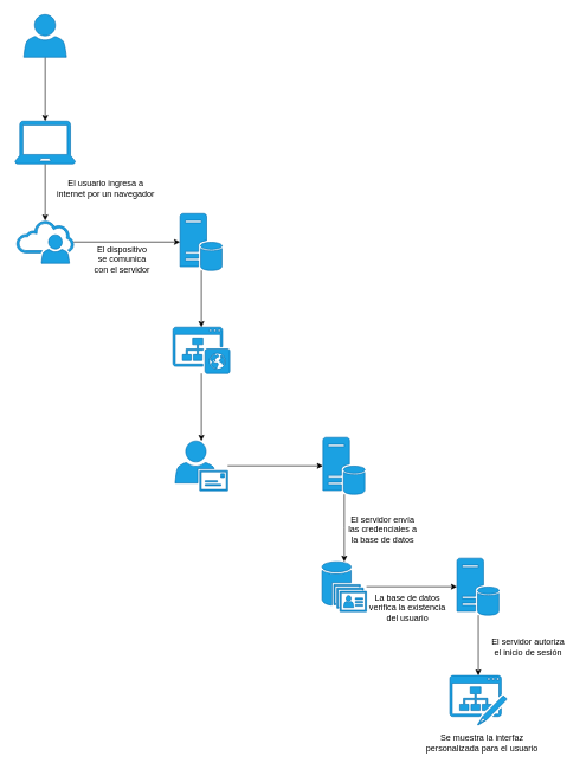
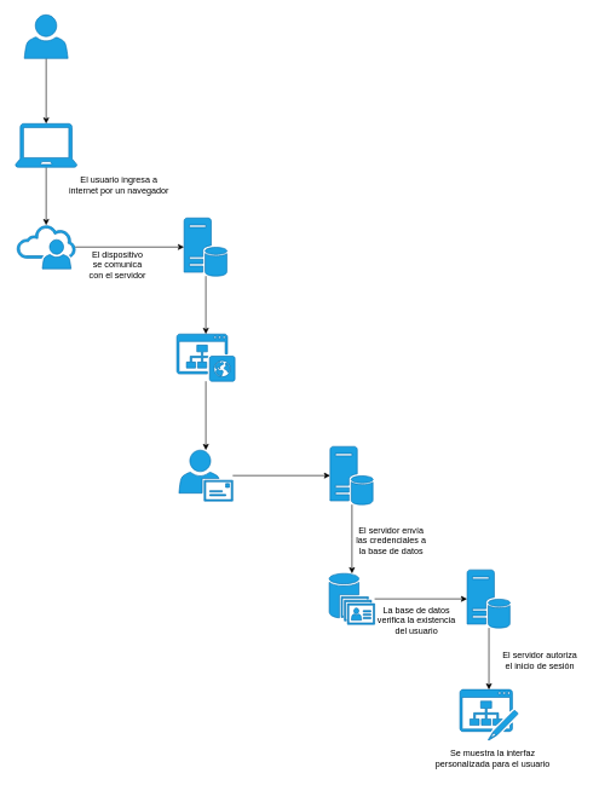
  <mxCell id="0" />
  <mxCell id="1" parent="0" />
  <mxCell id="2" style="edgeStyle=orthogonalEdgeStyle;rounded=0;orthogonalLoop=1;jettySize=auto;html=1;" edge="1" parent="1" source="3" target="7"><mxGeometry relative="1" as="geometry" /></mxCell>
  <mxCell id="3" value="" style="pointerEvents=1;shadow=0;dashed=0;html=1;labelPosition=center;verticalLabelPosition=bottom;verticalAlign=top;outlineConnect=0;align=center;shape=mxgraph.office.users.user;fillColor=#1ba1e2;strokeColor=#006EAF;fontColor=#ffffff;" vertex="1" parent="1"><mxGeometry x="33" y="20" width="60" height="60" as="geometry" /></mxCell>
  <mxCell id="4" style="edgeStyle=orthogonalEdgeStyle;rounded=0;orthogonalLoop=1;jettySize=auto;html=1;" edge="1" parent="1" source="5" target="13"><mxGeometry relative="1" as="geometry" /></mxCell>
  <mxCell id="5" value="" style="pointerEvents=1;shadow=0;dashed=0;html=1;strokeColor=#006EAF;fillColor=#1ba1e2;labelPosition=center;verticalLabelPosition=bottom;verticalAlign=top;outlineConnect=0;align=center;shape=mxgraph.office.sites.website_public;fontColor=#ffffff;" vertex="1" parent="1"><mxGeometry x="243" y="460" width="80" height="65" as="geometry" /></mxCell>
  <mxCell id="6" style="edgeStyle=orthogonalEdgeStyle;rounded=0;orthogonalLoop=1;jettySize=auto;html=1;" edge="1" parent="1" source="7" target="9"><mxGeometry relative="1" as="geometry" /></mxCell>
  <mxCell id="7" value="" style="pointerEvents=1;shadow=0;dashed=0;html=1;strokeColor=#006EAF;fillColor=#1ba1e2;labelPosition=center;verticalLabelPosition=bottom;verticalAlign=top;outlineConnect=0;align=center;shape=mxgraph.office.devices.laptop;fontColor=#ffffff;" vertex="1" parent="1"><mxGeometry x="20.5" y="170" width="85" height="60" as="geometry" /></mxCell>
  <mxCell id="8" style="edgeStyle=orthogonalEdgeStyle;rounded=0;orthogonalLoop=1;jettySize=auto;html=1;" edge="1" parent="1" source="9" target="11"><mxGeometry relative="1" as="geometry" /></mxCell>
  <mxCell id="9" value="" style="pointerEvents=1;shadow=0;dashed=0;html=1;strokeColor=#006EAF;fillColor=#1ba1e2;labelPosition=center;verticalLabelPosition=bottom;verticalAlign=top;outlineConnect=0;align=center;shape=mxgraph.office.users.online_user;fontColor=#ffffff;" vertex="1" parent="1"><mxGeometry x="23" y="310" width="80" height="60" as="geometry" /></mxCell>
  <mxCell id="10" style="edgeStyle=orthogonalEdgeStyle;rounded=0;orthogonalLoop=1;jettySize=auto;html=1;" edge="1" parent="1" source="11" target="5"><mxGeometry relative="1" as="geometry" /></mxCell>
  <mxCell id="11" value="" style="pointerEvents=1;shadow=0;dashed=0;html=1;strokeColor=#006EAF;fillColor=#1ba1e2;labelPosition=center;verticalLabelPosition=bottom;verticalAlign=top;outlineConnect=0;align=center;shape=mxgraph.office.servers.database_server;fontColor=#ffffff;" vertex="1" parent="1"><mxGeometry x="253" y="300" width="60" height="80" as="geometry" /></mxCell>
  <mxCell id="12" style="edgeStyle=orthogonalEdgeStyle;rounded=0;orthogonalLoop=1;jettySize=auto;html=1;" edge="1" parent="1" source="13" target="15"><mxGeometry relative="1" as="geometry" /></mxCell>
  <mxCell id="13" value="" style="pointerEvents=1;shadow=0;dashed=0;html=1;strokeColor=#006EAF;fillColor=#1ba1e2;labelPosition=center;verticalLabelPosition=bottom;verticalAlign=top;outlineConnect=0;align=center;shape=mxgraph.office.users.mail_user;fontColor=#ffffff;" vertex="1" parent="1"><mxGeometry x="246" y="620" width="74" height="70" as="geometry" /></mxCell>
  <mxCell id="14" style="edgeStyle=orthogonalEdgeStyle;rounded=0;orthogonalLoop=1;jettySize=auto;html=1;" edge="1" parent="1" source="15" target="17"><mxGeometry relative="1" as="geometry" /></mxCell>
  <mxCell id="15" value="" style="pointerEvents=1;shadow=0;dashed=0;html=1;strokeColor=#006EAF;fillColor=#1ba1e2;labelPosition=center;verticalLabelPosition=bottom;verticalAlign=top;outlineConnect=0;align=center;shape=mxgraph.office.servers.database_server;fontColor=#ffffff;" vertex="1" parent="1"><mxGeometry x="454.25" y="615" width="60" height="80" as="geometry" /></mxCell>
  <mxCell id="16" style="edgeStyle=orthogonalEdgeStyle;rounded=0;orthogonalLoop=1;jettySize=auto;html=1;" edge="1" parent="1" source="17" target="24"><mxGeometry relative="1" as="geometry" /></mxCell>
  <mxCell id="17" value="" style="shadow=0;dashed=0;html=1;strokeColor=#006EAF;fillColor=#1ba1e2;labelPosition=center;verticalLabelPosition=bottom;verticalAlign=top;outlineConnect=0;align=center;shape=mxgraph.office.databases.unified_contact_store;fontColor=#ffffff;" vertex="1" parent="1"><mxGeometry x="453" y="790" width="62.5" height="70" as="geometry" /></mxCell>
  <mxCell id="18" value="" style="pointerEvents=1;shadow=0;dashed=0;html=1;strokeColor=#006EAF;fillColor=#1ba1e2;labelPosition=center;verticalLabelPosition=bottom;verticalAlign=top;outlineConnect=0;align=center;shape=mxgraph.office.sites.blog_site;fontColor=#ffffff;" vertex="1" parent="1"><mxGeometry x="633" y="950" width="80" height="70" as="geometry" /></mxCell>
- <mxCell id="19" value="El usuario ingresa a&lt;br&gt;internet por un navegador" style="text;html=1;align=center;verticalAlign=middle;resizable=0;points=[];autosize=1;" vertex="1" parent="1"><mxGeometry x="73" y="250" width="150" height="30" as="geometry" /></mxCell>
- <mxCell id="20" value="El dispositivo&lt;br&gt;se comunica&lt;br&gt;con el servidor" style="text;html=1;align=center;verticalAlign=middle;resizable=0;points=[];autosize=1;" vertex="1" parent="1"><mxGeometry x="126" y="340" width="90" height="50" as="geometry" /></mxCell>
+ <mxCell id="19" value="El usuario ingresa a&lt;br&gt;internet por un navegador" style="text;html=1;align=center;verticalAlign=middle;resizable=0;points=[];autosize=1;" vertex="1" parent="1"><mxGeometry x="88" y="240" width="150" height="30" as="geometry" /></mxCell>
+ <mxCell id="20" value="El dispositivo&lt;br&gt;se comunica&lt;br&gt;con el servidor" style="text;html=1;align=center;verticalAlign=middle;resizable=0;points=[];autosize=1;" vertex="1" parent="1"><mxGeometry x="116" y="340" width="90" height="50" as="geometry" /></mxCell>
  <mxCell id="21" value="El servidor envía&lt;br&gt;las credenciales a&lt;br&gt;la base de datos" style="text;html=1;align=center;verticalAlign=middle;resizable=0;points=[];autosize=1;" vertex="1" parent="1"><mxGeometry x="483" y="720" width="110" height="50" as="geometry" /></mxCell>
  <mxCell id="22" value="La base de datos&lt;br&gt;verifica la existencia&lt;br&gt;del usuario" style="text;html=1;align=center;verticalAlign=middle;resizable=0;points=[];autosize=1;" vertex="1" parent="1"><mxGeometry x="513" y="830" width="120" height="50" as="geometry" /></mxCell>
  <mxCell id="23" style="edgeStyle=orthogonalEdgeStyle;rounded=0;orthogonalLoop=1;jettySize=auto;html=1;" edge="1" parent="1" source="24" target="18"><mxGeometry relative="1" as="geometry" /></mxCell>
  <mxCell id="24" value="" style="pointerEvents=1;shadow=0;dashed=0;html=1;strokeColor=#006EAF;fillColor=#1ba1e2;labelPosition=center;verticalLabelPosition=bottom;verticalAlign=top;outlineConnect=0;align=center;shape=mxgraph.office.servers.database_server;fontColor=#ffffff;" vertex="1" parent="1"><mxGeometry x="643" y="785" width="60" height="80" as="geometry" /></mxCell>
  <mxCell id="25" value="El servidor autoriza&lt;br&gt;el inicio de sesión" style="text;html=1;align=center;verticalAlign=middle;resizable=0;points=[];autosize=1;" vertex="1" parent="1"><mxGeometry x="683" y="895" width="120" height="30" as="geometry" /></mxCell>
  <mxCell id="26" value="Se muestra la interfaz&lt;br&gt;personalizada para el usuario" style="text;html=1;align=center;verticalAlign=middle;resizable=0;points=[];autosize=1;" vertex="1" parent="1"><mxGeometry x="593" y="1030" width="170" height="30" as="geometry" /></mxCell>
